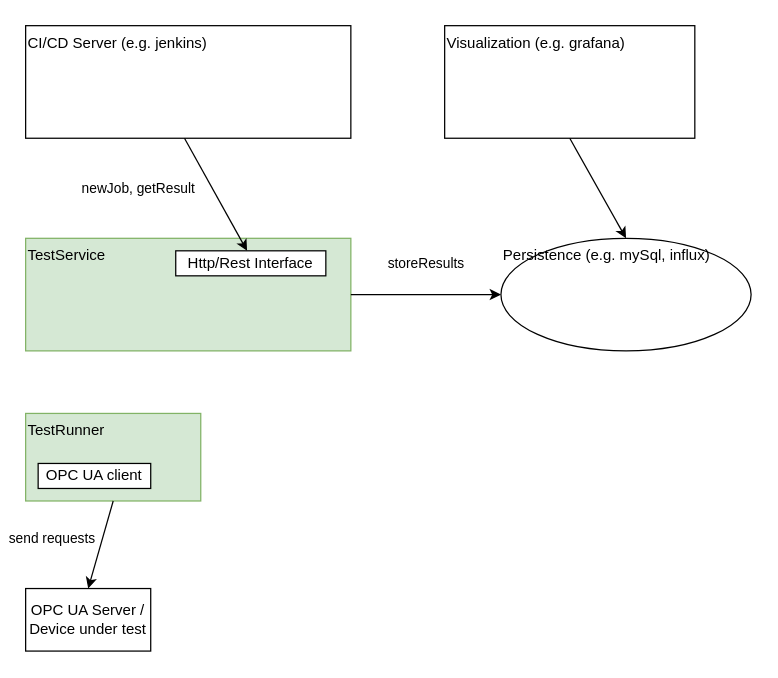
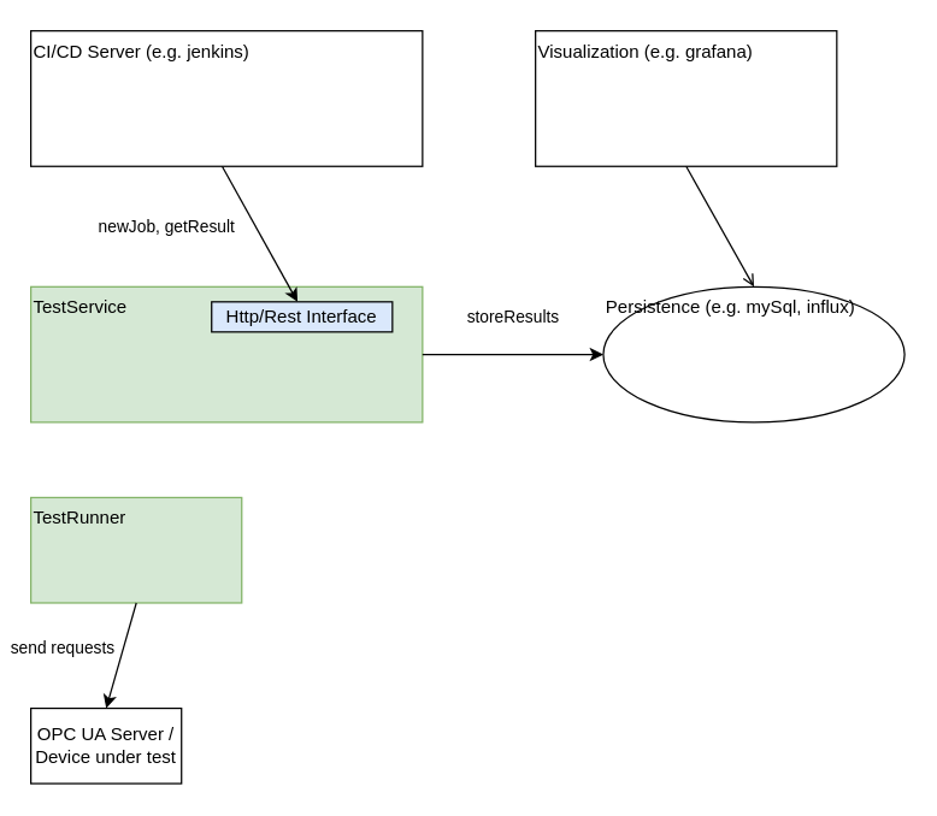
  <mxCell id="0" />
  <mxCell id="1" parent="0" />
  <mxCell id="2" value="TestRunner" style="rounded=0;whiteSpace=wrap;html=1;align=left;verticalAlign=top;fillColor=#d5e8d4;strokeColor=#82b366;" vertex="1" parent="1"><mxGeometry x="20" y="330" width="140" height="70" as="geometry" /></mxCell>
  <mxCell id="3" value="TestService" style="rounded=0;whiteSpace=wrap;html=1;align=left;verticalAlign=top;fillColor=#d5e8d4;strokeColor=#82b366;" vertex="1" parent="1"><mxGeometry x="20" y="190" width="260" height="90" as="geometry" /></mxCell>
- <mxCell id="4" value="Http/Rest Interface" style="rounded=0;whiteSpace=wrap;html=1;" vertex="1" parent="1"><mxGeometry x="140" y="200" width="120" height="20" as="geometry" /></mxCell>
- <mxCell id="5" value="OPC UA client" style="rounded=0;whiteSpace=wrap;html=1;" vertex="1" parent="1"><mxGeometry x="30" y="370" width="90" height="20" as="geometry" /></mxCell>
+ <mxCell id="4" value="Http/Rest Interface" style="rounded=0;whiteSpace=wrap;html=1;fillColor=#dae8fc;" vertex="1" parent="1"><mxGeometry x="140" y="200" width="120" height="20" as="geometry" /></mxCell>
  <mxCell id="6" value="OPC UA Server / Device under test" style="rounded=0;whiteSpace=wrap;html=1;" vertex="1" parent="1"><mxGeometry x="20" y="470" width="100" height="50" as="geometry" /></mxCell>
  <mxCell id="7" value="CI/CD Server (e.g. jenkins)" style="rounded=0;whiteSpace=wrap;html=1;align=left;verticalAlign=top;" vertex="1" parent="1"><mxGeometry x="20" y="20" width="260" height="90" as="geometry" /></mxCell>
  <mxCell id="8" value="Persistence (e.g. mySql, influx)" style="ellipse;whiteSpace=wrap;html=1;align=left;verticalAlign=top;" vertex="1" parent="1"><mxGeometry x="400" y="190" width="200" height="90" as="geometry" /></mxCell>
  <mxCell id="9" value="newJob, getResult" style="endArrow=classic;html=1;entryX=0.5;entryY=0;entryDx=0;entryDy=0;exitX=0.5;exitY=1;exitDx=0;exitDy=0;" edge="1" parent="1"><mxGeometry x="-0.67" y="-52" width="50" height="50" relative="1" as="geometry"><mxPoint x="147" y="110" as="sourcePoint" /><mxPoint x="197" y="200" as="targetPoint" /><mxPoint as="offset" /></mxGeometry></mxCell>
  <mxCell id="10" value="" style="endArrow=classic;html=1;entryX=0.5;entryY=0;entryDx=0;entryDy=0;exitX=0.5;exitY=1;exitDx=0;exitDy=0;" edge="1" parent="1" source="2" target="6"><mxGeometry width="50" height="50" relative="1" as="geometry"><mxPoint x="170" y="280" as="sourcePoint" /><mxPoint x="220" y="230" as="targetPoint" /></mxGeometry></mxCell>
  <mxCell id="11" value="send requests" style="edgeLabel;html=1;align=center;verticalAlign=middle;resizable=0;points=[];" vertex="1" connectable="0" parent="10"><mxGeometry x="-0.465" y="2" relative="1" as="geometry"><mxPoint x="-46.7" y="11.18" as="offset" /></mxGeometry></mxCell>
  <mxCell id="12" value="Visualization (e.g. grafana)" style="rounded=0;whiteSpace=wrap;html=1;align=left;verticalAlign=top;" vertex="1" parent="1"><mxGeometry x="355" y="20" width="200" height="90" as="geometry" /></mxCell>
- <mxCell id="13" value="" style="endArrow=classic;html=1;entryX=0.5;entryY=0;entryDx=0;entryDy=0;exitX=0.5;exitY=1;exitDx=0;exitDy=0;" edge="1" parent="1" source="12" target="8"><mxGeometry width="50" height="50" relative="1" as="geometry"><mxPoint x="170" y="280" as="sourcePoint" /><mxPoint x="220" y="230" as="targetPoint" /></mxGeometry></mxCell>
+ <mxCell id="13" value="" style="endArrow=open;html=1;entryX=0.5;entryY=0;entryDx=0;entryDy=0;exitX=0.5;exitY=1;exitDx=0;exitDy=0;" edge="1" parent="1" source="12" target="8"><mxGeometry width="50" height="50" relative="1" as="geometry"><mxPoint x="170" y="280" as="sourcePoint" /><mxPoint x="220" y="230" as="targetPoint" /></mxGeometry></mxCell>
  <mxCell id="14" value="storeResults" style="endArrow=classic;html=1;entryX=0;entryY=0.5;entryDx=0;entryDy=0;exitX=1;exitY=0.5;exitDx=0;exitDy=0;" edge="1" parent="1" source="3" target="8"><mxGeometry y="25" width="50" height="50" relative="1" as="geometry"><mxPoint x="157" y="120" as="sourcePoint" /><mxPoint x="207" y="210" as="targetPoint" /><mxPoint as="offset" /></mxGeometry></mxCell>
